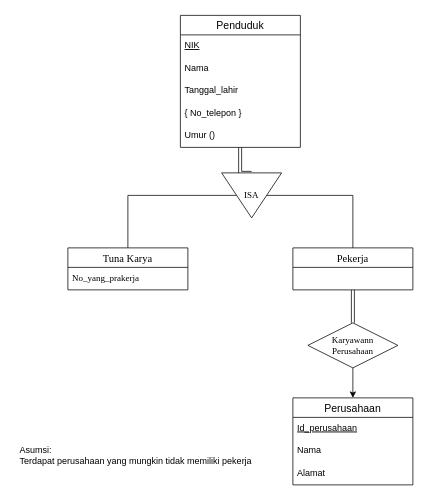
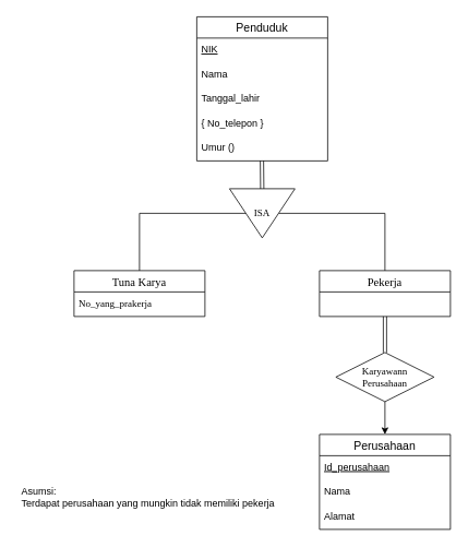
  <mxCell id="0" />
  <mxCell id="1" parent="0" />
  <mxCell id="2" value="Penduduk" style="swimlane;fontStyle=0;childLayout=stackLayout;horizontal=1;startSize=26;horizontalStack=0;resizeParent=1;resizeParentMax=0;resizeLast=0;collapsible=1;marginBottom=0;align=center;fontSize=14;" vertex="1" parent="1"><mxGeometry x="240" y="20" width="160" height="176" as="geometry" /></mxCell>
  <mxCell id="3" value="NIK" style="text;strokeColor=none;fillColor=none;spacingLeft=4;spacingRight=4;overflow=hidden;rotatable=0;points=[[0,0.5],[1,0.5]];portConstraint=eastwest;fontSize=12;fontStyle=4" vertex="1" parent="2"><mxGeometry y="26" width="160" height="30" as="geometry" /></mxCell>
  <mxCell id="4" value="Nama" style="text;strokeColor=none;fillColor=none;spacingLeft=4;spacingRight=4;overflow=hidden;rotatable=0;points=[[0,0.5],[1,0.5]];portConstraint=eastwest;fontSize=12;" vertex="1" parent="2"><mxGeometry y="56" width="160" height="30" as="geometry" /></mxCell>
  <mxCell id="5" value="Tanggal_lahir" style="text;strokeColor=none;fillColor=none;spacingLeft=4;spacingRight=4;overflow=hidden;rotatable=0;points=[[0,0.5],[1,0.5]];portConstraint=eastwest;fontSize=12;" vertex="1" parent="2"><mxGeometry y="86" width="160" height="30" as="geometry" /></mxCell>
  <mxCell id="6" value="{ No_telepon }" style="text;strokeColor=none;fillColor=none;spacingLeft=4;spacingRight=4;overflow=hidden;rotatable=0;points=[[0,0.5],[1,0.5]];portConstraint=eastwest;fontSize=12;" vertex="1" parent="2"><mxGeometry y="116" width="160" height="30" as="geometry" /></mxCell>
  <mxCell id="7" value="Umur ()" style="text;strokeColor=none;fillColor=none;spacingLeft=4;spacingRight=4;overflow=hidden;rotatable=0;points=[[0,0.5],[1,0.5]];portConstraint=eastwest;fontSize=12;" vertex="1" parent="2"><mxGeometry y="146" width="160" height="30" as="geometry" /></mxCell>
  <mxCell id="8" style="edgeStyle=orthogonalEdgeStyle;rounded=0;orthogonalLoop=1;jettySize=auto;html=1;exitX=0.5;exitY=1;exitDx=0;exitDy=0;entryX=0.5;entryY=0;entryDx=0;entryDy=0;fontFamily=Times New Roman;endArrow=none;endFill=0;" edge="1" parent="1" source="11" target="12"><mxGeometry relative="1" as="geometry" /></mxCell>
  <mxCell id="9" style="edgeStyle=orthogonalEdgeStyle;rounded=0;orthogonalLoop=1;jettySize=auto;html=1;exitX=0.5;exitY=0;exitDx=0;exitDy=0;entryX=0.5;entryY=0;entryDx=0;entryDy=0;fontFamily=Times New Roman;endArrow=none;endFill=0;" edge="1" parent="1" source="11" target="14"><mxGeometry relative="1" as="geometry" /></mxCell>
  <mxCell id="10" style="edgeStyle=orthogonalEdgeStyle;rounded=0;orthogonalLoop=1;jettySize=auto;html=1;exitX=0;exitY=0.5;exitDx=0;exitDy=0;entryX=0.498;entryY=0.998;entryDx=0;entryDy=0;entryPerimeter=0;fontFamily=Times New Roman;endArrow=none;endFill=0;shape=link;" edge="1" parent="1" source="11" target="7"><mxGeometry relative="1" as="geometry" /></mxCell>
- <mxCell id="11" value="&lt;font face=&quot;Times New Roman&quot;&gt;ISA&lt;/font&gt;" style="triangle;whiteSpace=wrap;html=1;direction=south;" vertex="1" parent="1"><mxGeometry x="295" y="230" width="80" height="60" as="geometry" /></mxCell>
+ <mxCell id="11" value="&lt;font face=&quot;Times New Roman&quot;&gt;ISA&lt;/font&gt;" style="triangle;whiteSpace=wrap;html=1;direction=south;" vertex="1" parent="1"><mxGeometry x="280" y="230" width="80" height="60" as="geometry" /></mxCell>
  <mxCell id="12" value="Tuna Karya" style="swimlane;fontStyle=0;childLayout=stackLayout;horizontal=1;startSize=26;horizontalStack=0;resizeParent=1;resizeParentMax=0;resizeLast=0;collapsible=1;marginBottom=0;align=center;fontSize=14;fontFamily=Times New Roman;" vertex="1" parent="1"><mxGeometry x="90" y="330" width="160" height="56" as="geometry" /></mxCell>
  <mxCell id="13" value="No_yang_prakerja" style="text;strokeColor=none;fillColor=none;spacingLeft=4;spacingRight=4;overflow=hidden;rotatable=0;points=[[0,0.5],[1,0.5]];portConstraint=eastwest;fontSize=12;fontFamily=Times New Roman;" vertex="1" parent="12"><mxGeometry y="26" width="160" height="30" as="geometry" /></mxCell>
  <mxCell id="14" value="Pekerja" style="swimlane;fontStyle=0;childLayout=stackLayout;horizontal=1;startSize=26;horizontalStack=0;resizeParent=1;resizeParentMax=0;resizeLast=0;collapsible=1;marginBottom=0;align=center;fontSize=14;fontFamily=Times New Roman;" vertex="1" parent="1"><mxGeometry x="390" y="330" width="160" height="56" as="geometry" /></mxCell>
  <mxCell id="15" value="Perusahaan" style="swimlane;fontStyle=0;childLayout=stackLayout;horizontal=1;startSize=26;horizontalStack=0;resizeParent=1;resizeParentMax=0;resizeLast=0;collapsible=1;marginBottom=0;align=center;fontSize=14;" vertex="1" parent="1"><mxGeometry x="390" y="530" width="160" height="116" as="geometry" /></mxCell>
  <mxCell id="16" value="Id_perusahaan" style="text;strokeColor=none;fillColor=none;spacingLeft=4;spacingRight=4;overflow=hidden;rotatable=0;points=[[0,0.5],[1,0.5]];portConstraint=eastwest;fontSize=12;fontStyle=4" vertex="1" parent="15"><mxGeometry y="26" width="160" height="30" as="geometry" /></mxCell>
  <mxCell id="17" value="Nama" style="text;strokeColor=none;fillColor=none;spacingLeft=4;spacingRight=4;overflow=hidden;rotatable=0;points=[[0,0.5],[1,0.5]];portConstraint=eastwest;fontSize=12;" vertex="1" parent="15"><mxGeometry y="56" width="160" height="30" as="geometry" /></mxCell>
  <mxCell id="18" value="Alamat" style="text;strokeColor=none;fillColor=none;spacingLeft=4;spacingRight=4;overflow=hidden;rotatable=0;points=[[0,0.5],[1,0.5]];portConstraint=eastwest;fontSize=12;" vertex="1" parent="15"><mxGeometry y="86" width="160" height="30" as="geometry" /></mxCell>
  <mxCell id="19" style="edgeStyle=orthogonalEdgeStyle;shape=link;rounded=0;orthogonalLoop=1;jettySize=auto;html=1;exitX=0.5;exitY=0;exitDx=0;exitDy=0;entryX=0.5;entryY=1;entryDx=0;entryDy=0;fontFamily=Times New Roman;endArrow=none;endFill=0;" edge="1" parent="1" source="21" target="14"><mxGeometry relative="1" as="geometry" /></mxCell>
  <mxCell id="20" style="edgeStyle=orthogonalEdgeStyle;rounded=0;orthogonalLoop=1;jettySize=auto;html=1;exitX=0.5;exitY=1;exitDx=0;exitDy=0;entryX=0.5;entryY=0;entryDx=0;entryDy=0;fontFamily=Times New Roman;endArrow=classic;endFill=1;" edge="1" parent="1" source="21" target="15"><mxGeometry relative="1" as="geometry" /></mxCell>
  <mxCell id="21" value="Karyawann&lt;br&gt;Perusahaan" style="shape=rhombus;perimeter=rhombusPerimeter;whiteSpace=wrap;html=1;align=center;fontFamily=Times New Roman;" vertex="1" parent="1"><mxGeometry x="410" y="430" width="120" height="60" as="geometry" /></mxCell>
  <mxCell id="22" value="Asumsi:&#10;Terdapat perusahaan yang mungkin tidak memiliki pekerja" style="text;strokeColor=none;fillColor=none;spacingLeft=4;spacingRight=4;overflow=hidden;rotatable=0;points=[[0,0.5],[1,0.5]];portConstraint=eastwest;fontSize=12;" vertex="1" parent="1"><mxGeometry x="20" y="586" width="330" height="30" as="geometry" /></mxCell>
